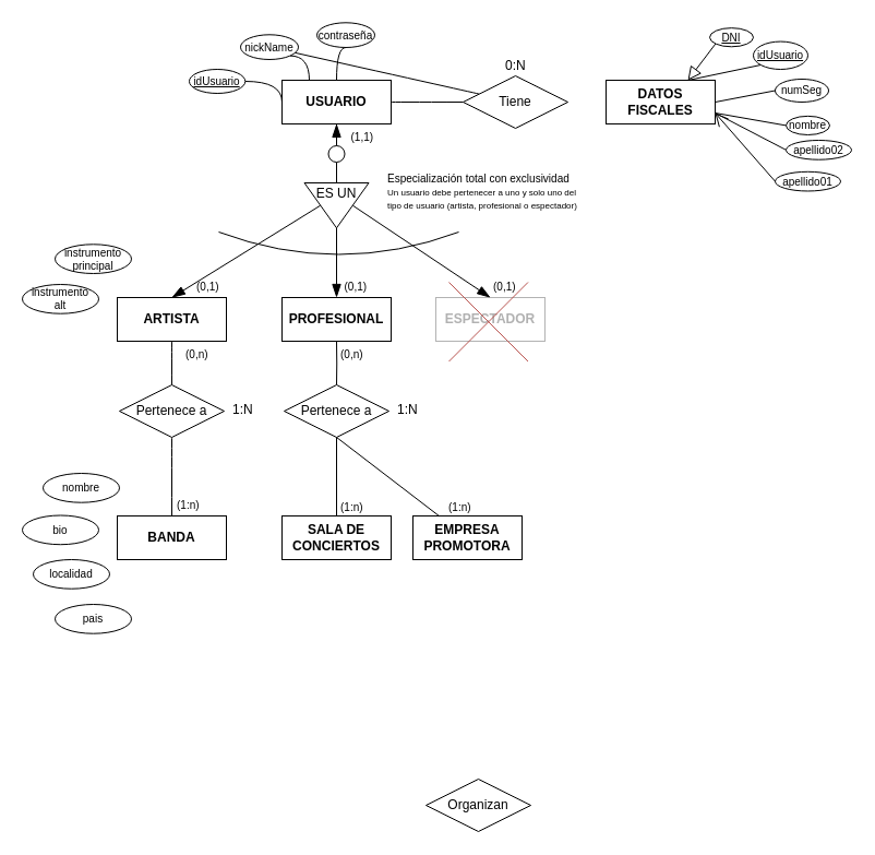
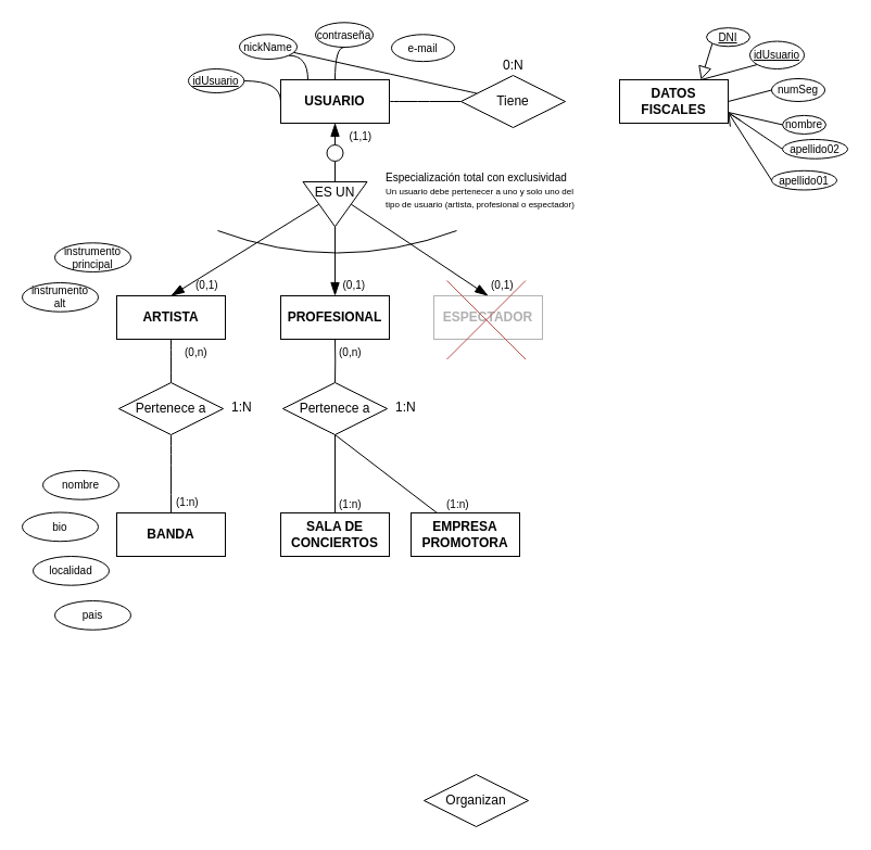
  <mxCell id="0" />
  <mxCell id="1" parent="0" />
  <mxCell id="2" value="" style="edgeStyle=orthogonalEdgeStyle;orthogonalLoop=1;jettySize=auto;html=1;endArrow=none;endFill=0;startArrow=blockThin;startFill=1;endSize=10;startSize=10;entryX=0.5;entryY=0;entryDx=0;entryDy=0;rounded=0;" parent="1" source="4" target="47" edge="1"><mxGeometry relative="1" as="geometry"><mxPoint x="308" y="163" as="targetPoint" /></mxGeometry></mxCell>
  <mxCell id="3" value="" style="edgeStyle=none;curved=1;orthogonalLoop=1;jettySize=auto;html=1;startArrow=none;startFill=0;startSize=10;endArrow=none;endFill=0;endSize=10;fontSize=10;" parent="1" source="4" target="61" edge="1"><mxGeometry relative="1" as="geometry" /></mxCell>
  <mxCell id="4" value="USUARIO" style="whiteSpace=wrap;html=1;align=center;fontStyle=1" parent="1" vertex="1"><mxGeometry x="258" y="73" width="100" height="40" as="geometry" /></mxCell>
  <mxCell id="5" style="edgeStyle=orthogonalEdgeStyle;curved=1;orthogonalLoop=1;jettySize=auto;html=1;exitX=1;exitY=0.5;exitDx=0;exitDy=0;entryX=0;entryY=0.5;entryDx=0;entryDy=0;endArrow=none;endFill=0;" parent="1" source="6" target="4" edge="1"><mxGeometry relative="1" as="geometry" /></mxCell>
  <mxCell id="6" value="idUsuario" style="ellipse;whiteSpace=wrap;html=1;align=center;fontStyle=4;fontSize=10;" parent="1" vertex="1"><mxGeometry x="173" y="63" width="51.33" height="22" as="geometry" /></mxCell>
  <mxCell id="7" style="edgeStyle=orthogonalEdgeStyle;orthogonalLoop=1;jettySize=auto;html=1;exitX=1;exitY=1;exitDx=0;exitDy=0;entryX=0.25;entryY=0;entryDx=0;entryDy=0;endArrow=none;endFill=0;curved=1;" parent="1" source="8" target="4" edge="1"><mxGeometry relative="1" as="geometry" /></mxCell>
  <mxCell id="8" value="nickName" style="ellipse;whiteSpace=wrap;html=1;align=center;fontStyle=0;fontSize=10;" parent="1" vertex="1"><mxGeometry x="220" y="31.29" width="53" height="22.71" as="geometry" /></mxCell>
  <mxCell id="9" style="edgeStyle=orthogonalEdgeStyle;curved=1;orthogonalLoop=1;jettySize=auto;html=1;exitX=0.5;exitY=1;exitDx=0;exitDy=0;entryX=0.5;entryY=0;entryDx=0;entryDy=0;endArrow=none;endFill=0;" parent="1" source="10" target="4" edge="1"><mxGeometry relative="1" as="geometry" /></mxCell>
  <mxCell id="10" value="contraseña" style="ellipse;whiteSpace=wrap;html=1;align=center;fontStyle=0;fontSize=10;" parent="1" vertex="1"><mxGeometry x="290" y="20.29" width="53" height="22.71" as="geometry" /></mxCell>
+ <mxCell id="11" value="e-mail" style="ellipse;whiteSpace=wrap;html=1;align=center;fontStyle=0;fontSize=10;" parent="1" vertex="1"><mxGeometry x="360" y="31.29" width="58" height="24.86" as="geometry" /></mxCell>
  <mxCell id="12" value="" style="edgeStyle=orthogonalEdgeStyle;curved=1;sketch=0;jumpStyle=sharp;orthogonalLoop=1;jettySize=auto;html=1;shadow=0;endArrow=none;endFill=0;" parent="1" source="13" target="21" edge="1"><mxGeometry relative="1" as="geometry" /></mxCell>
  <mxCell id="13" value="ARTISTA" style="whiteSpace=wrap;html=1;align=center;fontStyle=1" parent="1" vertex="1"><mxGeometry x="107" y="272" width="100" height="40" as="geometry" /></mxCell>
  <mxCell id="14" value="BANDA" style="whiteSpace=wrap;html=1;align=center;fontStyle=1" parent="1" vertex="1"><mxGeometry x="107" y="472" width="100" height="40" as="geometry" /></mxCell>
  <mxCell id="15" value="PROFESIONAL" style="whiteSpace=wrap;html=1;align=center;fontStyle=1" parent="1" vertex="1"><mxGeometry x="258" y="272" width="100" height="40" as="geometry" /></mxCell>
  <mxCell id="16" value="ESPECTADOR" style="whiteSpace=wrap;html=1;align=center;fontStyle=1;opacity=30;textOpacity=30;" parent="1" vertex="1"><mxGeometry x="399" y="272" width="100" height="40" as="geometry" /></mxCell>
  <mxCell id="17" value="" style="orthogonalLoop=1;jettySize=auto;html=1;endArrow=blockThin;endFill=1;jumpStyle=sharp;rounded=0;exitX=0;exitY=0;exitDx=29.5;exitDy=0;exitPerimeter=0;endSize=10;" parent="1" source="55" target="15" edge="1"><mxGeometry relative="1" as="geometry"><mxPoint x="308" y="216" as="sourcePoint" /></mxGeometry></mxCell>
  <mxCell id="18" style="orthogonalLoop=1;jettySize=auto;html=1;endArrow=blockThin;endFill=1;exitX=0;exitY=0;exitDx=14.75;exitDy=20.65;jumpStyle=sharp;rounded=0;entryX=0.5;entryY=0;entryDx=0;entryDy=0;exitPerimeter=0;endSize=10;" parent="1" source="55" target="16" edge="1"><mxGeometry relative="1" as="geometry"><mxPoint x="308" y="216" as="sourcePoint" /></mxGeometry></mxCell>
  <mxCell id="19" style="orthogonalLoop=1;jettySize=auto;html=1;endArrow=blockThin;endFill=1;jumpStyle=sharp;rounded=0;entryX=0.5;entryY=0;entryDx=0;entryDy=0;exitX=0;exitY=0;exitDx=44.25;exitDy=20.65;exitPerimeter=0;endSize=10;" parent="1" source="55" target="13" edge="1"><mxGeometry relative="1" as="geometry"><mxPoint x="280" y="202" as="sourcePoint" /></mxGeometry></mxCell>
  <mxCell id="20" value="" style="edgeStyle=orthogonalEdgeStyle;curved=1;sketch=0;jumpStyle=sharp;orthogonalLoop=1;jettySize=auto;html=1;shadow=0;endArrow=none;endFill=0;" parent="1" source="21" target="14" edge="1"><mxGeometry relative="1" as="geometry" /></mxCell>
  <mxCell id="21" value="Pertenece a" style="shape=rhombus;perimeter=rhombusPerimeter;whiteSpace=wrap;html=1;align=center;gradientColor=none;" parent="1" vertex="1"><mxGeometry x="109" y="352" width="96" height="48" as="geometry" /></mxCell>
  <mxCell id="22" value="1:N" style="text;strokeColor=none;fillColor=none;spacingLeft=4;spacingRight=4;overflow=hidden;rotatable=0;points=[[0,0.5],[1,0.5]];portConstraint=eastwest;fontSize=12;" parent="1" vertex="1"><mxGeometry x="207" y="361" width="40" height="30" as="geometry" /></mxCell>
  <mxCell id="23" value="" style="edgeStyle=none;rounded=0;sketch=0;jumpStyle=sharp;orthogonalLoop=1;jettySize=auto;html=1;shadow=0;endArrow=none;endFill=0;fontSize=10;" parent="1" source="24" target="13" edge="1"><mxGeometry relative="1" as="geometry" /></mxCell>
  <mxCell id="24" value="(0,n)" style="text;strokeColor=none;fillColor=none;spacingLeft=4;spacingRight=4;overflow=hidden;rotatable=0;points=[[0,0.5],[1,0.5]];portConstraint=eastwest;fontSize=10;" parent="1" vertex="1"><mxGeometry x="164" y="312" width="40" height="30" as="geometry" /></mxCell>
  <mxCell id="25" value="(1:n)" style="text;strokeColor=none;fillColor=none;spacingLeft=4;spacingRight=4;overflow=hidden;rotatable=0;points=[[0,0.5],[1,0.5]];portConstraint=eastwest;fontSize=10;" parent="1" vertex="1"><mxGeometry x="156" y="449.5" width="40" height="30" as="geometry" /></mxCell>
  <mxCell id="26" value="" style="edgeStyle=orthogonalEdgeStyle;curved=1;sketch=0;jumpStyle=sharp;orthogonalLoop=1;jettySize=auto;html=1;shadow=0;endArrow=none;endFill=0;" parent="1" target="29" edge="1"><mxGeometry relative="1" as="geometry"><mxPoint x="308" y="312" as="sourcePoint" /></mxGeometry></mxCell>
  <mxCell id="27" value="SALA DE CONCIERTOS" style="whiteSpace=wrap;html=1;align=center;fontStyle=1" parent="1" vertex="1"><mxGeometry x="258" y="472" width="100" height="40" as="geometry" /></mxCell>
  <mxCell id="28" value="" style="sketch=0;jumpStyle=sharp;orthogonalLoop=1;jettySize=auto;html=1;shadow=0;endArrow=none;endFill=0;rounded=0;exitX=0.5;exitY=1;exitDx=0;exitDy=0;" parent="1" source="29" target="27" edge="1"><mxGeometry relative="1" as="geometry" /></mxCell>
  <mxCell id="29" value="Pertenece a" style="shape=rhombus;perimeter=rhombusPerimeter;whiteSpace=wrap;html=1;align=center;gradientColor=none;" parent="1" vertex="1"><mxGeometry x="260" y="352" width="96" height="48" as="geometry" /></mxCell>
  <mxCell id="30" value="1:N" style="text;strokeColor=none;fillColor=none;spacingLeft=4;spacingRight=4;overflow=hidden;rotatable=0;points=[[0,0.5],[1,0.5]];portConstraint=eastwest;fontSize=12;" parent="1" vertex="1"><mxGeometry x="358" y="361" width="40" height="30" as="geometry" /></mxCell>
  <mxCell id="31" value="" style="edgeStyle=none;rounded=0;sketch=0;jumpStyle=sharp;orthogonalLoop=1;jettySize=auto;html=1;shadow=0;endArrow=none;endFill=0;fontSize=10;" parent="1" source="32" target="15" edge="1"><mxGeometry relative="1" as="geometry" /></mxCell>
  <mxCell id="32" value="(0,n)" style="text;strokeColor=none;fillColor=none;spacingLeft=4;spacingRight=4;overflow=hidden;rotatable=0;points=[[0,0.5],[1,0.5]];portConstraint=eastwest;fontSize=10;" parent="1" vertex="1"><mxGeometry x="306" y="312" width="40" height="30" as="geometry" /></mxCell>
  <mxCell id="33" value="(1:n)" style="text;strokeColor=none;fillColor=none;spacingLeft=4;spacingRight=4;overflow=hidden;rotatable=0;points=[[0,0.5],[1,0.5]];portConstraint=eastwest;fontSize=10;" parent="1" vertex="1"><mxGeometry x="306" y="451.5" width="40" height="30" as="geometry" /></mxCell>
  <mxCell id="34" value="EMPRESA&lt;br&gt;PROMOTORA" style="whiteSpace=wrap;html=1;align=center;fontStyle=1" parent="1" vertex="1"><mxGeometry x="378" y="472" width="100" height="40" as="geometry" /></mxCell>
  <mxCell id="35" value="" style="sketch=0;jumpStyle=sharp;orthogonalLoop=1;jettySize=auto;html=1;shadow=0;endArrow=none;endFill=0;exitX=0.5;exitY=1;exitDx=0;exitDy=0;rounded=0;" parent="1" source="29" target="34" edge="1"><mxGeometry relative="1" as="geometry"><mxPoint x="458" y="400" as="sourcePoint" /></mxGeometry></mxCell>
  <mxCell id="36" value="(1:n)" style="text;strokeColor=none;fillColor=none;spacingLeft=4;spacingRight=4;overflow=hidden;rotatable=0;points=[[0,0.5],[1,0.5]];portConstraint=eastwest;fontSize=10;" parent="1" vertex="1"><mxGeometry x="405" y="451.5" width="40" height="30" as="geometry" /></mxCell>
  <mxCell id="37" value="instrumento&lt;br&gt;principal" style="ellipse;whiteSpace=wrap;html=1;align=center;fontStyle=0;fontSize=10;" parent="1" vertex="1"><mxGeometry x="50" y="223.29" width="70" height="26.71" as="geometry" /></mxCell>
  <mxCell id="38" style="orthogonalLoop=1;jettySize=auto;html=1;exitX=0;exitY=0.5;exitDx=0;exitDy=0;entryX=1;entryY=0.75;entryDx=0;entryDy=0;startArrow=none;startFill=0;startSize=10;endArrow=none;endFill=0;endSize=10;fontSize=10;" parent="1" source="39" target="59" edge="1"><mxGeometry relative="1" as="geometry" /></mxCell>
  <mxCell id="39" value="nombre" style="ellipse;whiteSpace=wrap;html=1;align=center;fontStyle=0;fontSize=10;" parent="1" vertex="1"><mxGeometry x="720" y="105.86" width="40" height="17.14" as="geometry" /></mxCell>
  <mxCell id="40" style="orthogonalLoop=1;jettySize=auto;html=1;exitX=0;exitY=0.5;exitDx=0;exitDy=0;entryX=1;entryY=0.75;entryDx=0;entryDy=0;startArrow=none;startFill=0;startSize=10;endArrow=open;endFill=0;endSize=10;fontSize=10;" parent="1" source="41" target="59" edge="1"><mxGeometry relative="1" as="geometry" /></mxCell>
  <mxCell id="41" value="apellido01" style="ellipse;whiteSpace=wrap;html=1;align=center;fontStyle=0;fontSize=10;" parent="1" vertex="1"><mxGeometry x="710" y="156.79" width="60" height="17.71" as="geometry" /></mxCell>
  <mxCell id="42" style="orthogonalLoop=1;jettySize=auto;html=1;exitX=0;exitY=1;exitDx=0;exitDy=0;startArrow=none;startFill=0;startSize=10;endArrow=block;endFill=0;endSize=10;fontSize=10;entryX=0.75;entryY=0;entryDx=0;entryDy=0;" parent="1" source="43" target="59" edge="1"><mxGeometry relative="1" as="geometry" /></mxCell>
  <mxCell id="43" value="DNI" style="ellipse;whiteSpace=wrap;html=1;align=center;fontStyle=4;fontSize=10;" parent="1" vertex="1"><mxGeometry x="650" y="25.15" width="40" height="17.14" as="geometry" /></mxCell>
  <mxCell id="44" style="orthogonalLoop=1;jettySize=auto;html=1;exitX=0;exitY=0.5;exitDx=0;exitDy=0;entryX=1;entryY=0.5;entryDx=0;entryDy=0;startArrow=none;startFill=0;startSize=10;endArrow=none;endFill=0;endSize=10;fontSize=10;" parent="1" source="45" target="59" edge="1"><mxGeometry relative="1" as="geometry" /></mxCell>
  <mxCell id="45" value="numSeg" style="ellipse;whiteSpace=wrap;html=1;align=center;fontStyle=0;fontSize=10;" parent="1" vertex="1"><mxGeometry x="710" y="71.99" width="49.03" height="21.01" as="geometry" /></mxCell>
  <mxCell id="46" value="" style="edgeStyle=none;rounded=0;orthogonalLoop=1;jettySize=auto;html=1;startArrow=none;startFill=0;startSize=10;endArrow=none;endFill=0;endSize=10;fontSize=10;" parent="1" source="47" target="55" edge="1"><mxGeometry relative="1" as="geometry" /></mxCell>
  <mxCell id="47" value="" style="ellipse;whiteSpace=wrap;html=1;fontSize=10;align=center;" parent="1" vertex="1"><mxGeometry x="300.5" y="133" width="15" height="15" as="geometry" /></mxCell>
  <mxCell id="48" value="&lt;font style=&quot;font-size: 10px&quot;&gt;Especialización total con exclusividad&lt;/font&gt;&lt;br&gt;&lt;font style=&quot;font-size: 8px ; line-height: 110%&quot;&gt;Un usuario debe pertenecer a uno y solo uno del tipo de usuario (artista, profesional o espectador)&lt;/font&gt;" style="text;strokeColor=none;fillColor=none;spacing=5;spacingTop=0;overflow=hidden;rounded=0;fontSize=10;align=left;whiteSpace=wrap;html=1;" parent="1" vertex="1"><mxGeometry x="350" y="148" width="190" height="50" as="geometry" /></mxCell>
  <mxCell id="49" value="" style="endArrow=none;html=1;fontSize=10;curved=1;" parent="1" edge="1"><mxGeometry width="50" height="50" relative="1" as="geometry"><mxPoint x="200" y="212" as="sourcePoint" /><mxPoint x="420" y="212" as="targetPoint" /><Array as="points"><mxPoint x="310" y="253" /></Array></mxGeometry></mxCell>
  <mxCell id="50" value="(0,1)" style="text;strokeColor=none;fillColor=none;spacingLeft=4;spacingRight=4;overflow=hidden;rotatable=0;points=[[0,0.5],[1,0.5]];portConstraint=eastwest;fontSize=10;" parent="1" vertex="1"><mxGeometry x="174" y="250" width="40" height="30" as="geometry" /></mxCell>
  <mxCell id="51" value="(0,1)" style="text;strokeColor=none;fillColor=none;spacingLeft=4;spacingRight=4;overflow=hidden;rotatable=0;points=[[0,0.5],[1,0.5]];portConstraint=eastwest;fontSize=10;" parent="1" vertex="1"><mxGeometry x="309.5" y="250" width="40" height="30" as="geometry" /></mxCell>
  <mxCell id="52" value="(0,1)" style="text;strokeColor=none;fillColor=none;spacingLeft=4;spacingRight=4;overflow=hidden;rotatable=0;points=[[0,0.5],[1,0.5]];portConstraint=eastwest;fontSize=10;" parent="1" vertex="1"><mxGeometry x="446" y="250" width="40" height="30" as="geometry" /></mxCell>
  <mxCell id="53" value="(1,1)" style="text;strokeColor=none;fillColor=none;spacingLeft=4;spacingRight=4;overflow=hidden;rotatable=0;points=[[0,0.5],[1,0.5]];portConstraint=eastwest;fontSize=10;" parent="1" vertex="1"><mxGeometry x="315.5" y="113" width="40" height="30" as="geometry" /></mxCell>
  <mxCell id="54" value="" style="group" parent="1" vertex="1" connectable="0"><mxGeometry x="278.5" y="163" width="59" height="45.3" as="geometry" /></mxCell>
  <mxCell id="55" value="" style="verticalLabelPosition=bottom;verticalAlign=top;html=1;shape=mxgraph.basic.acute_triangle;dx=0.5;rotation=-180;" parent="54" vertex="1"><mxGeometry y="4" width="59" height="41.3" as="geometry" /></mxCell>
  <mxCell id="56" value="ES UN" style="text;strokeColor=none;fillColor=none;spacingLeft=4;spacingRight=4;overflow=hidden;rotatable=0;points=[[0,0.5],[1,0.5]];portConstraint=eastwest;fontSize=12;align=center;" parent="54" vertex="1"><mxGeometry x="3.5" width="52" height="21" as="geometry" /></mxCell>
  <mxCell id="57" style="orthogonalLoop=1;jettySize=auto;html=1;exitX=0;exitY=0.5;exitDx=0;exitDy=0;entryX=1;entryY=0.75;entryDx=0;entryDy=0;startArrow=none;startFill=0;startSize=10;endArrow=none;endFill=0;endSize=10;fontSize=10;" parent="1" source="58" target="59" edge="1"><mxGeometry relative="1" as="geometry" /></mxCell>
  <mxCell id="58" value="apellido02" style="ellipse;whiteSpace=wrap;html=1;align=center;fontStyle=0;fontSize=10;" parent="1" vertex="1"><mxGeometry x="720" y="128" width="60" height="17.71" as="geometry" /></mxCell>
- <mxCell id="59" value="DATOS&lt;br&gt;FISCALES" style="whiteSpace=wrap;html=1;align=center;fontStyle=1" parent="1" vertex="1"><mxGeometry x="555" y="73" width="100" height="40" as="geometry" /></mxCell>
+ <mxCell id="59" value="DATOS&lt;br&gt;FISCALES" style="whiteSpace=wrap;html=1;align=center;fontStyle=1" parent="1" vertex="1"><mxGeometry x="570" y="73" width="100" height="40" as="geometry" /></mxCell>
  <mxCell id="60" value="" style="edgeStyle=none;curved=1;orthogonalLoop=1;jettySize=auto;html=1;startArrow=none;startFill=0;startSize=10;endArrow=none;endFill=0;endSize=10;fontSize=10;" parent="1" source="61" target="8" edge="1"><mxGeometry relative="1" as="geometry" /></mxCell>
  <mxCell id="61" value="Tiene" style="shape=rhombus;perimeter=rhombusPerimeter;whiteSpace=wrap;html=1;align=center;gradientColor=none;" parent="1" vertex="1"><mxGeometry x="424" y="69" width="96" height="48" as="geometry" /></mxCell>
  <mxCell id="62" value="0:N" style="text;strokeColor=none;fillColor=none;spacingLeft=4;spacingRight=4;overflow=hidden;rotatable=0;points=[[0,0.5],[1,0.5]];portConstraint=eastwest;fontSize=12;" parent="1" vertex="1"><mxGeometry x="457" y="46" width="40" height="30" as="geometry" /></mxCell>
  <mxCell id="63" style="orthogonalLoop=1;jettySize=auto;html=1;exitX=0;exitY=1;exitDx=0;exitDy=0;entryX=0.75;entryY=0;entryDx=0;entryDy=0;startArrow=none;startFill=0;startSize=10;endArrow=none;endFill=0;endSize=10;fontSize=10;" parent="1" source="64" target="59" edge="1"><mxGeometry relative="1" as="geometry" /></mxCell>
  <mxCell id="64" value="idUsuario" style="ellipse;whiteSpace=wrap;html=1;align=center;fontStyle=4;fontSize=10;" parent="1" vertex="1"><mxGeometry x="690" y="37.56" width="50" height="25.44" as="geometry" /></mxCell>
  <mxCell id="65" value="instrumento&lt;br&gt;alt" style="ellipse;whiteSpace=wrap;html=1;align=center;fontStyle=0;fontSize=10;" parent="1" vertex="1"><mxGeometry x="20" y="260" width="70" height="26.71" as="geometry" /></mxCell>
  <mxCell id="66" value="Organizan" style="shape=rhombus;perimeter=rhombusPerimeter;whiteSpace=wrap;html=1;align=center;gradientColor=none;" parent="1" vertex="1"><mxGeometry x="390" y="713" width="96" height="48" as="geometry" /></mxCell>
  <mxCell id="67" value="nombre" style="ellipse;whiteSpace=wrap;html=1;align=center;fontStyle=0;fontSize=10;" parent="1" vertex="1"><mxGeometry x="39" y="433" width="70" height="26.71" as="geometry" /></mxCell>
  <mxCell id="68" value="bio" style="ellipse;whiteSpace=wrap;html=1;align=center;fontStyle=0;fontSize=10;" vertex="1" parent="1"><mxGeometry x="20" y="471.5" width="70" height="26.71" as="geometry" /></mxCell>
  <mxCell id="69" value="localidad" style="ellipse;whiteSpace=wrap;html=1;align=center;fontStyle=0;fontSize=10;" vertex="1" parent="1"><mxGeometry x="30" y="512" width="70" height="26.71" as="geometry" /></mxCell>
  <mxCell id="70" value="pais" style="ellipse;whiteSpace=wrap;html=1;align=center;fontStyle=0;fontSize=10;" vertex="1" parent="1"><mxGeometry x="50" y="553" width="70" height="26.71" as="geometry" /></mxCell>
  <mxCell id="71" value="" style="shape=umlDestroy;strokeColor=#b85450;fillColor=#FF0000;" vertex="1" parent="1"><mxGeometry x="411" y="258" width="72.5" height="72.5" as="geometry" /></mxCell>
